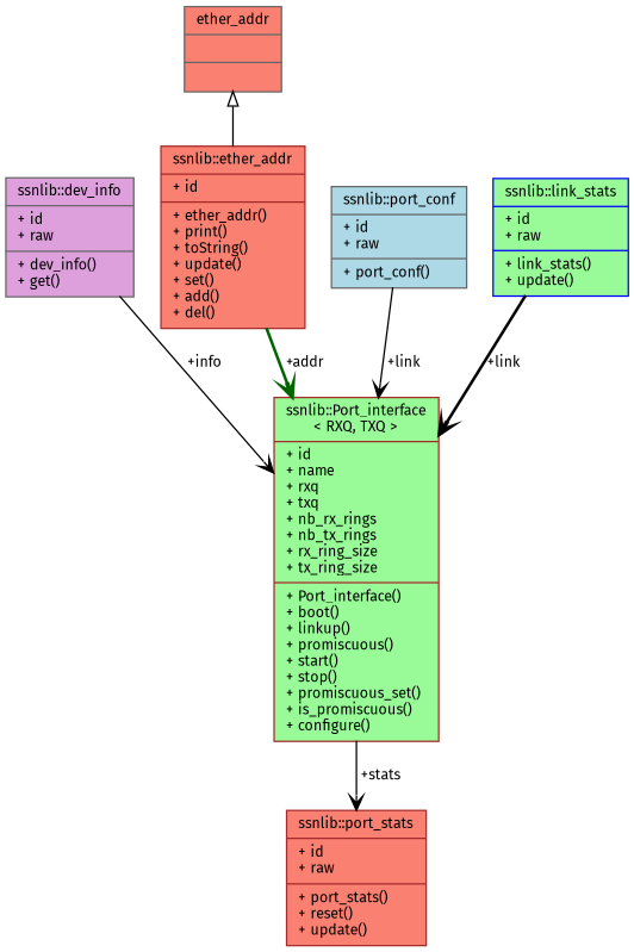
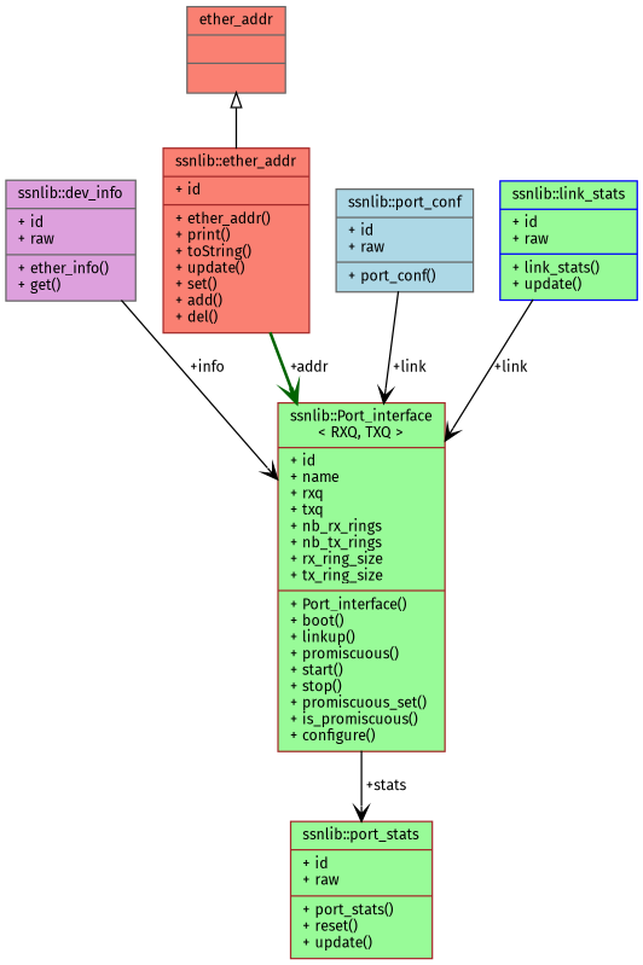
  digraph {
    fontname="Fira Sans"
    node [color=brown fillcolor=palegreen fontname="Fira Sans" fontsize=10 shape=record style=filled]
    edge [arrowhead=vee color=black fontname="Fira Sans" fontsize=10 labelfontname=Helvetica labelfontsize=10 style=solid]
    n1 [fontcolor=black height=0.2 label="{ssnlib::Port_interface\l\< RXQ, TXQ \>\n|+ id\l+ name\l+ rxq\l+ txq\l+ nb_rx_rings\l+ nb_tx_rings\l+ rx_ring_size\l+ tx_ring_size\l|+ Port_interface()\l+ boot()\l+ linkup()\l+ promiscuous()\l+ start()\l+ stop()\l+ promiscuous_set()\l+ is_promiscuous()\l+ configure()\l}" width=0.4]
-   n2 [fillcolor=salmon height=0.2 label="{ssnlib::port_stats\n|+ id\l+ raw\l|+ port_stats()\l+ reset()\l+ update()\l}" width=0.4]
-   n3 [color=gray40 fillcolor=plum height=0.2 label="{ssnlib::dev_info\n|+ id\l+ raw\l|+ dev_info()\l+ get()\l}" width=0.4]
+   n2 [height=0.2 label="{ssnlib::port_stats\n|+ id\l+ raw\l|+ port_stats()\l+ reset()\l+ update()\l}" width=0.4]
+   n3 [color=gray40 fillcolor=plum height=0.2 label="{ssnlib::dev_info\n|+ id\l+ raw\l|+ ether_info()\l+ get()\l}" width=0.4]
    n4 [fillcolor=salmon height=0.2 label="{ssnlib::ether_addr\n|+ id\l|+ ether_addr()\l+ print()\l+ toString()\l+ update()\l+ set()\l+ add()\l+ del()\l}" width=0.4]
    n5 [color=gray40 fillcolor=salmon height=0.2 label="{ether_addr\n||}" width=0.4]
    n6 [color=gray40 fillcolor=lightblue height=0.2 label="{ssnlib::port_conf\n|+ id\l+ raw\l|+ port_conf()\l}" width=0.4]
    n7 [color=blue height=0.2 label="{ssnlib::link_stats\n|+ id\l+ raw\l|+ link_stats()\l+ update()\l}" width=0.4]
    n1 -> n2 [label=" +stats"]
    n3 -> n1 [label=" +info"]
    n4 -> n1 [color=darkgreen label=" +addr" style=bold]
    n5 -> n4 [arrowtail=onormal dir=back arrowhead=""]
    n6 -> n1 [label=" +link"]
-   n7 -> n1 [label=" +link" style=bold]
+   n7 -> n1 [label=" +link"]
  }
